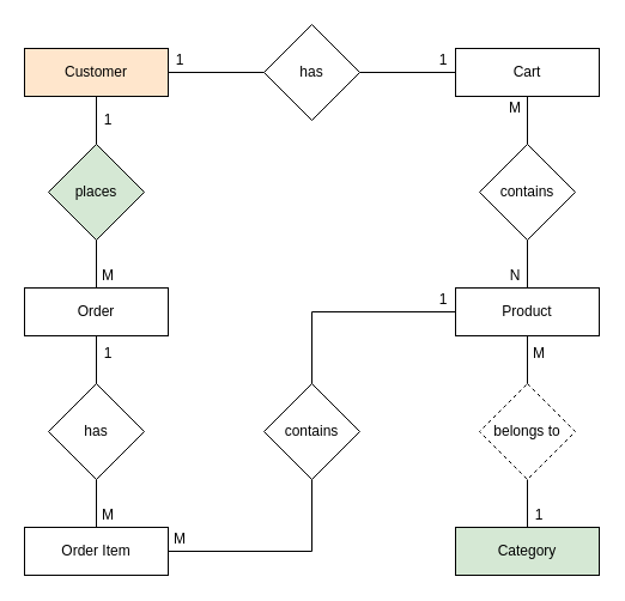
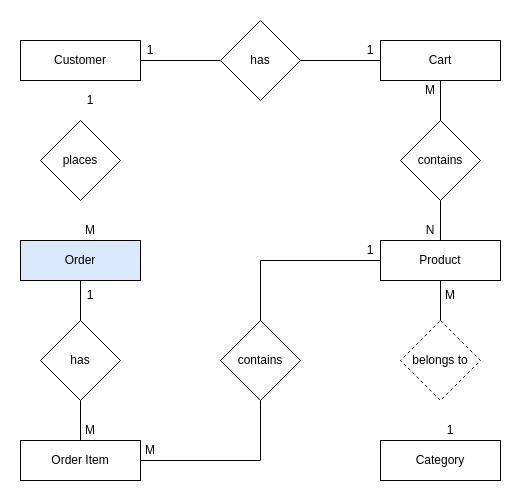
  <mxCell id="0" />
  <mxCell id="1" parent="0" />
- <mxCell id="2" value="Customer" style="rounded=0;whiteSpace=wrap;html=1;fillColor=#ffe6cc;" vertex="1" parent="1"><mxGeometry x="20" y="40" width="120" height="40" as="geometry" /></mxCell>
+ <mxCell id="2" value="Customer" style="rounded=0;whiteSpace=wrap;html=1;" vertex="1" parent="1"><mxGeometry x="20" y="40" width="120" height="40" as="geometry" /></mxCell>
  <mxCell id="3" value="Cart" style="rounded=0;whiteSpace=wrap;html=1;" vertex="1" parent="1"><mxGeometry x="380" y="40" width="120" height="40" as="geometry" /></mxCell>
- <mxCell id="4" value="Order" style="rounded=0;whiteSpace=wrap;html=1;" vertex="1" parent="1"><mxGeometry x="20" y="240" width="120" height="40" as="geometry" /></mxCell>
+ <mxCell id="4" value="Order" style="rounded=0;whiteSpace=wrap;html=1;fillColor=#dae8fc;" vertex="1" parent="1"><mxGeometry x="20" y="240" width="120" height="40" as="geometry" /></mxCell>
  <mxCell id="5" value="Product" style="rounded=0;whiteSpace=wrap;html=1;" vertex="1" parent="1"><mxGeometry x="380" y="240" width="120" height="40" as="geometry" /></mxCell>
- <mxCell id="6" value="Category" style="rounded=0;whiteSpace=wrap;html=1;fillColor=#d5e8d4;" vertex="1" parent="1"><mxGeometry x="380" y="440" width="120" height="40" as="geometry" /></mxCell>
+ <mxCell id="6" value="Category" style="rounded=0;whiteSpace=wrap;html=1;" vertex="1" parent="1"><mxGeometry x="380" y="440" width="120" height="40" as="geometry" /></mxCell>
  <mxCell id="7" value="Order Item" style="rounded=0;whiteSpace=wrap;html=1;" vertex="1" parent="1"><mxGeometry x="20" y="440" width="120" height="40" as="geometry" /></mxCell>
  <mxCell id="8" value="has" style="rhombus;whiteSpace=wrap;html=1;" vertex="1" parent="1"><mxGeometry x="220" y="20" width="80" height="80" as="geometry" /></mxCell>
- <mxCell id="9" value="places" style="rhombus;whiteSpace=wrap;html=1;fillColor=#d5e8d4;" vertex="1" parent="1"><mxGeometry x="40" y="120" width="80" height="80" as="geometry" /></mxCell>
+ <mxCell id="9" value="places" style="rhombus;whiteSpace=wrap;html=1;" vertex="1" parent="1"><mxGeometry x="40" y="120" width="80" height="80" as="geometry" /></mxCell>
  <mxCell id="10" value="has" style="rhombus;whiteSpace=wrap;html=1;" vertex="1" parent="1"><mxGeometry x="40" y="320" width="80" height="80" as="geometry" /></mxCell>
  <mxCell id="11" value="belongs to" style="rhombus;whiteSpace=wrap;html=1;dashed=1;" vertex="1" parent="1"><mxGeometry x="400" y="320" width="80" height="80" as="geometry" /></mxCell>
  <mxCell id="12" value="contains" style="rhombus;whiteSpace=wrap;html=1;" vertex="1" parent="1"><mxGeometry x="400" y="120" width="80" height="80" as="geometry" /></mxCell>
  <mxCell id="13" value="contains" style="rhombus;whiteSpace=wrap;html=1;" vertex="1" parent="1"><mxGeometry x="220" y="320" width="80" height="80" as="geometry" /></mxCell>
  <mxCell id="14" value="" style="endArrow=none;html=1;rounded=0;exitX=1;exitY=0.5;exitDx=0;exitDy=0;" edge="1" parent="1" source="2" target="8"><mxGeometry width="50" height="50" relative="1" as="geometry"><mxPoint x="380" y="310" as="sourcePoint" /><mxPoint x="430" y="260" as="targetPoint" /></mxGeometry></mxCell>
  <mxCell id="15" value="" style="endArrow=none;html=1;rounded=0;exitX=1;exitY=0.5;exitDx=0;exitDy=0;entryX=0;entryY=0.5;entryDx=0;entryDy=0;" edge="1" parent="1" source="8" target="3"><mxGeometry width="50" height="50" relative="1" as="geometry"><mxPoint x="290" y="130" as="sourcePoint" /><mxPoint x="370" y="130" as="targetPoint" /></mxGeometry></mxCell>
  <mxCell id="16" value="" style="endArrow=none;html=1;rounded=0;exitX=0.5;exitY=1;exitDx=0;exitDy=0;entryX=0.5;entryY=0;entryDx=0;entryDy=0;" edge="1" parent="1" source="3" target="12"><mxGeometry width="50" height="50" relative="1" as="geometry"><mxPoint x="280" y="190" as="sourcePoint" /><mxPoint x="360" y="190" as="targetPoint" /></mxGeometry></mxCell>
  <mxCell id="17" value="" style="endArrow=none;html=1;rounded=0;exitX=0.5;exitY=1;exitDx=0;exitDy=0;entryX=0.5;entryY=0;entryDx=0;entryDy=0;" edge="1" parent="1" source="12" target="5"><mxGeometry width="50" height="50" relative="1" as="geometry"><mxPoint x="540" y="140" as="sourcePoint" /><mxPoint x="620" y="140" as="targetPoint" /></mxGeometry></mxCell>
  <mxCell id="18" value="" style="endArrow=none;html=1;rounded=0;exitX=0.5;exitY=1;exitDx=0;exitDy=0;entryX=0.5;entryY=0;entryDx=0;entryDy=0;" edge="1" parent="1" source="5" target="11"><mxGeometry width="50" height="50" relative="1" as="geometry"><mxPoint x="580" y="310" as="sourcePoint" /><mxPoint x="660" y="310" as="targetPoint" /></mxGeometry></mxCell>
- <mxCell id="19" value="" style="endArrow=none;html=1;rounded=0;exitX=0.5;exitY=1;exitDx=0;exitDy=0;entryX=0.5;entryY=0;entryDx=0;entryDy=0;" edge="1" parent="1" source="11" target="6"><mxGeometry width="50" height="50" relative="1" as="geometry"><mxPoint x="540" y="360" as="sourcePoint" /><mxPoint x="620" y="360" as="targetPoint" /></mxGeometry></mxCell>
- <mxCell id="20" value="" style="endArrow=none;html=1;rounded=0;exitX=0.5;exitY=1;exitDx=0;exitDy=0;entryX=0.5;entryY=0;entryDx=0;entryDy=0;" edge="1" parent="1" source="2" target="9"><mxGeometry width="50" height="50" relative="1" as="geometry"><mxPoint x="220" y="170" as="sourcePoint" /><mxPoint x="300" y="170" as="targetPoint" /></mxGeometry></mxCell>
- <mxCell id="21" value="" style="endArrow=none;html=1;rounded=0;exitX=0.5;exitY=1;exitDx=0;exitDy=0;entryX=0.5;entryY=0;entryDx=0;entryDy=0;" edge="1" parent="1" source="9" target="4"><mxGeometry width="50" height="50" relative="1" as="geometry"><mxPoint x="170" y="130" as="sourcePoint" /><mxPoint x="250" y="130" as="targetPoint" /></mxGeometry></mxCell>
  <mxCell id="22" value="" style="endArrow=none;html=1;rounded=0;exitX=0.5;exitY=1;exitDx=0;exitDy=0;entryX=0.5;entryY=0;entryDx=0;entryDy=0;" edge="1" parent="1" source="4" target="10"><mxGeometry width="50" height="50" relative="1" as="geometry"><mxPoint x="100" y="320" as="sourcePoint" /><mxPoint x="320" y="250" as="targetPoint" /></mxGeometry></mxCell>
  <mxCell id="23" value="" style="endArrow=none;html=1;rounded=0;exitX=0.5;exitY=1;exitDx=0;exitDy=0;entryX=0.5;entryY=0;entryDx=0;entryDy=0;" edge="1" parent="1" source="10" target="7"><mxGeometry width="50" height="50" relative="1" as="geometry"><mxPoint x="210" y="240" as="sourcePoint" /><mxPoint x="290" y="240" as="targetPoint" /></mxGeometry></mxCell>
  <mxCell id="24" value="" style="endArrow=none;html=1;rounded=0;exitX=1;exitY=0.5;exitDx=0;exitDy=0;entryX=0.5;entryY=1;entryDx=0;entryDy=0;" edge="1" parent="1" source="7" target="13"><mxGeometry width="50" height="50" relative="1" as="geometry"><mxPoint x="190" y="480" as="sourcePoint" /><mxPoint x="270" y="480" as="targetPoint" /><Array as="points"><mxPoint x="260" y="460" /></Array></mxGeometry></mxCell>
  <mxCell id="25" value="" style="endArrow=none;html=1;rounded=0;exitX=0.5;exitY=0;exitDx=0;exitDy=0;entryX=0;entryY=0.5;entryDx=0;entryDy=0;" edge="1" parent="1" source="13" target="5"><mxGeometry width="50" height="50" relative="1" as="geometry"><mxPoint x="200" y="240" as="sourcePoint" /><mxPoint x="320" y="180" as="targetPoint" /><Array as="points"><mxPoint x="260" y="260" /></Array></mxGeometry></mxCell>
  <mxCell id="26" value="1" style="text;html=1;align=center;verticalAlign=middle;whiteSpace=wrap;rounded=0;" vertex="1" parent="1"><mxGeometry x="130" y="30" width="40" height="40" as="geometry" /></mxCell>
  <mxCell id="27" value="1" style="text;html=1;align=center;verticalAlign=middle;whiteSpace=wrap;rounded=0;" vertex="1" parent="1"><mxGeometry x="340" y="30" width="60" height="40" as="geometry" /></mxCell>
  <mxCell id="28" value="N" style="text;html=1;align=center;verticalAlign=middle;whiteSpace=wrap;rounded=0;" vertex="1" parent="1"><mxGeometry x="405" y="210" width="50" height="40" as="geometry" /></mxCell>
  <mxCell id="29" value="M" style="text;html=1;align=center;verticalAlign=middle;whiteSpace=wrap;rounded=0;" vertex="1" parent="1"><mxGeometry x="410" y="70" width="40" height="40" as="geometry" /></mxCell>
  <mxCell id="30" value="M" style="text;html=1;align=center;verticalAlign=middle;whiteSpace=wrap;rounded=0;" vertex="1" parent="1"><mxGeometry x="430" y="280" width="40" height="30" as="geometry" /></mxCell>
  <mxCell id="31" value="1" style="text;html=1;align=center;verticalAlign=middle;whiteSpace=wrap;rounded=0;" vertex="1" parent="1"><mxGeometry x="430" y="410" width="40" height="40" as="geometry" /></mxCell>
  <mxCell id="32" value="M" style="text;html=1;align=center;verticalAlign=middle;whiteSpace=wrap;rounded=0;" vertex="1" parent="1"><mxGeometry x="130" y="430" width="40" height="40" as="geometry" /></mxCell>
  <mxCell id="33" value="1" style="text;html=1;align=center;verticalAlign=middle;whiteSpace=wrap;rounded=0;" vertex="1" parent="1"><mxGeometry x="350" y="230" width="40" height="40" as="geometry" /></mxCell>
  <mxCell id="34" value="1" style="text;html=1;align=center;verticalAlign=middle;whiteSpace=wrap;rounded=0;" vertex="1" parent="1"><mxGeometry x="70" y="275" width="40" height="40" as="geometry" /></mxCell>
  <mxCell id="35" value="M" style="text;html=1;align=center;verticalAlign=middle;whiteSpace=wrap;rounded=0;" vertex="1" parent="1"><mxGeometry x="70" y="410" width="40" height="40" as="geometry" /></mxCell>
  <mxCell id="36" value="1" style="text;html=1;align=center;verticalAlign=middle;whiteSpace=wrap;rounded=0;" vertex="1" parent="1"><mxGeometry x="70" y="80" width="40" height="40" as="geometry" /></mxCell>
  <mxCell id="37" value="M" style="text;html=1;align=center;verticalAlign=middle;whiteSpace=wrap;rounded=0;" vertex="1" parent="1"><mxGeometry x="70" y="210" width="40" height="40" as="geometry" /></mxCell>
